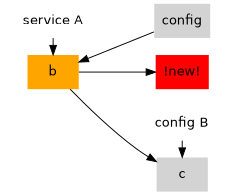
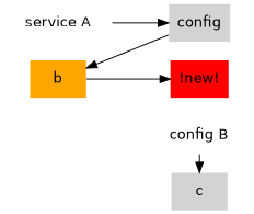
  digraph {
    rankdir=LR
    node [color=none fillcolor=none fontname=Helvetica shape=box style=filled]
    n1 [label="service A" shape=oval]
    b [fillcolor=orange]
    n3 [label="config B" shape=oval]
    c [fillcolor=lightgrey]
    n5 [fillcolor=red label="!new!"]
    n6 [fillcolor=lightgrey label=config textcolor=white]
    subgraph sub_1 {
      rank=same
      n1
      b
    }
    subgraph sub_2 {
      rank=same
      n3
      c
    }
-   n1 -> b
-   b -> c
+   n1 -> n6
    b -> n5
    n3 -> c
    n6 -> b
  }
